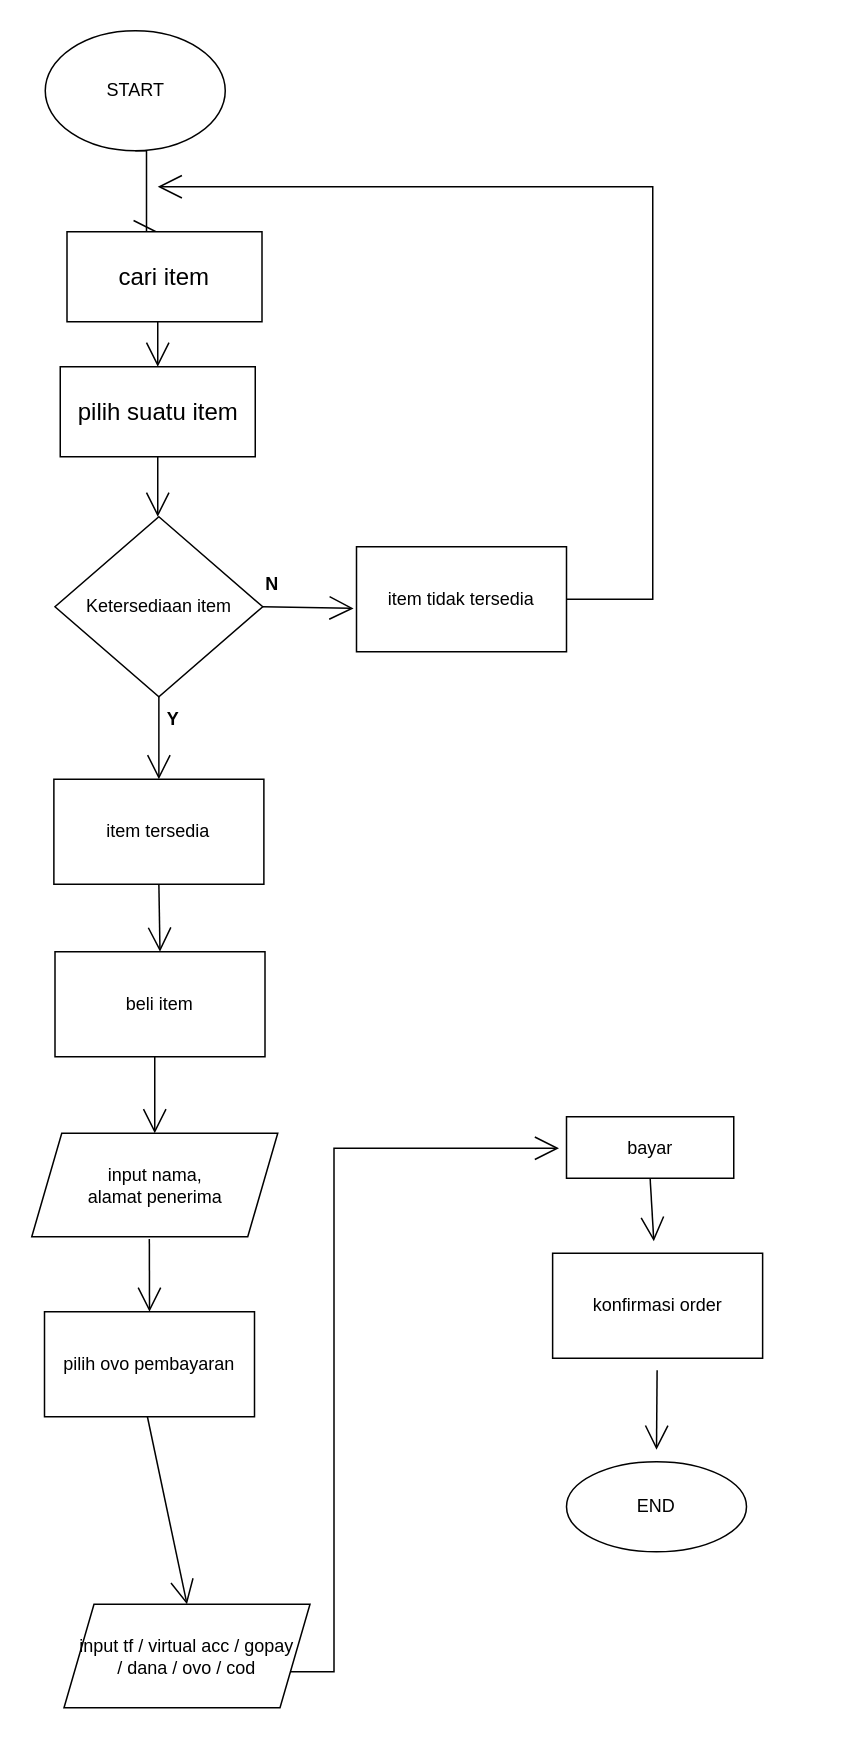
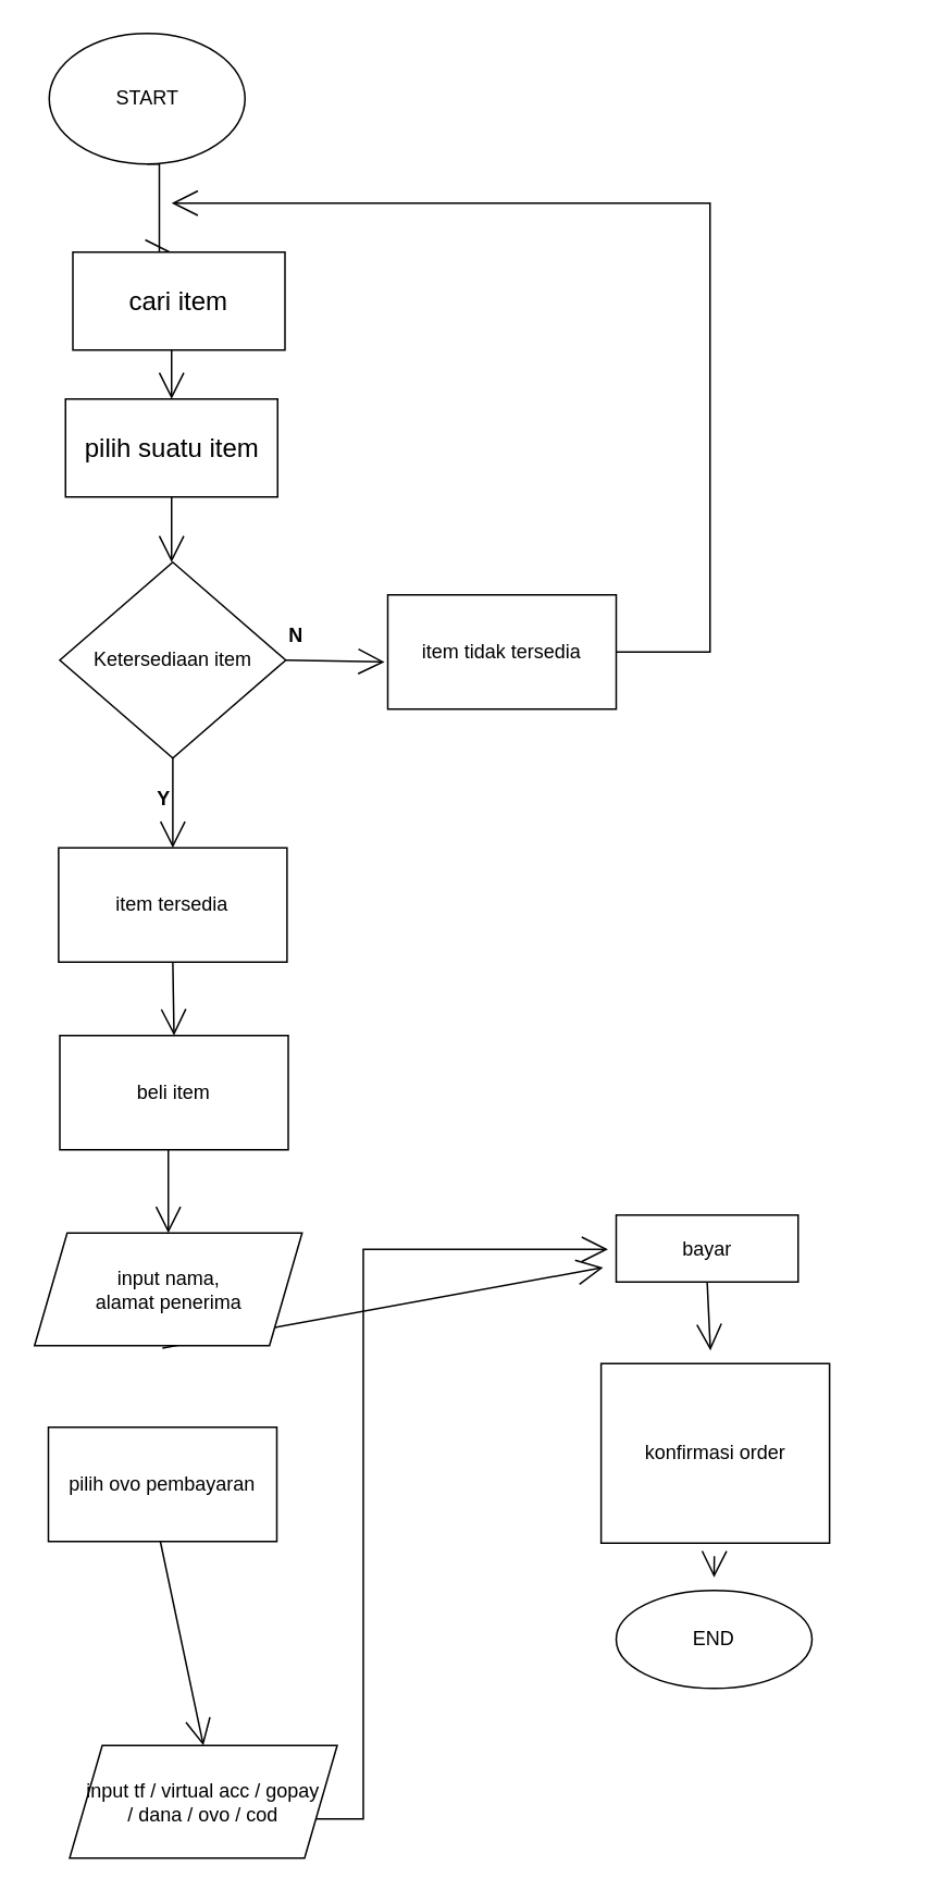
  <mxCell id="0" />
  <mxCell id="1" parent="0" />
  <mxCell id="2" value="" style="edgeStyle=elbowEdgeStyle;rounded=0;orthogonalLoop=1;jettySize=auto;html=1;endArrow=open;startSize=14;endSize=14;sourcePerimeterSpacing=8;targetPerimeterSpacing=8;exitX=0.5;exitY=1;exitDx=0;exitDy=0;entryX=0.5;entryY=0;entryDx=0;entryDy=0;" parent="1" source="3" edge="1"><mxGeometry relative="1" as="geometry"><mxPoint x="104.5" y="154" as="targetPoint" /></mxGeometry></mxCell>
  <mxCell id="3" value="START" style="ellipse;whiteSpace=wrap;html=1;hachureGap=4;" parent="1" vertex="1"><mxGeometry x="29.5" y="20" width="120" height="80" as="geometry" /></mxCell>
  <mxCell id="4" value="" style="edgeStyle=none;curved=1;rounded=0;orthogonalLoop=1;jettySize=auto;html=1;endArrow=open;startSize=14;endSize=14;sourcePerimeterSpacing=8;targetPerimeterSpacing=8;entryX=0.5;entryY=0;entryDx=0;entryDy=0;" parent="1" edge="1"><mxGeometry relative="1" as="geometry"><mxPoint x="104.5" y="214" as="sourcePoint" /><mxPoint x="104.5" y="244" as="targetPoint" /></mxGeometry></mxCell>
  <mxCell id="5" value="" style="edgeStyle=none;curved=1;rounded=0;orthogonalLoop=1;jettySize=auto;html=1;endArrow=open;startSize=14;endSize=14;sourcePerimeterSpacing=8;targetPerimeterSpacing=8;exitX=0.5;exitY=1;exitDx=0;exitDy=0;entryX=0.5;entryY=0;entryDx=0;entryDy=0;" parent="1" edge="1"><mxGeometry relative="1" as="geometry"><mxPoint x="104.5" y="304" as="sourcePoint" /><mxPoint x="104.5" y="344" as="targetPoint" /></mxGeometry></mxCell>
  <mxCell id="6" value="" style="edgeStyle=none;curved=1;rounded=0;orthogonalLoop=1;jettySize=auto;html=1;endArrow=open;startSize=14;endSize=14;sourcePerimeterSpacing=8;targetPerimeterSpacing=8;entryX=-0.014;entryY=0.587;entryDx=0;entryDy=0;entryPerimeter=0;exitX=1;exitY=0.5;exitDx=0;exitDy=0;" parent="1" source="8" target="10" edge="1"><mxGeometry relative="1" as="geometry" /></mxCell>
  <mxCell id="7" style="edgeStyle=none;curved=1;rounded=0;orthogonalLoop=1;jettySize=auto;html=1;exitX=0.5;exitY=1;exitDx=0;exitDy=0;entryX=0.5;entryY=0;entryDx=0;entryDy=0;fontSize=12;endArrow=open;startSize=14;endSize=14;sourcePerimeterSpacing=8;targetPerimeterSpacing=8;" edge="1" parent="1" source="8" target="21"><mxGeometry relative="1" as="geometry" /></mxCell>
  <mxCell id="8" value="Ketersediaan item" style="rhombus;whiteSpace=wrap;html=1;hachureGap=4;" parent="1" vertex="1"><mxGeometry x="36" y="344" width="138.5" height="120" as="geometry" /></mxCell>
  <mxCell id="9" style="edgeStyle=elbowEdgeStyle;rounded=0;orthogonalLoop=1;jettySize=auto;html=1;endArrow=open;startSize=14;endSize=14;sourcePerimeterSpacing=8;targetPerimeterSpacing=8;" parent="1" edge="1"><mxGeometry relative="1" as="geometry"><mxPoint x="104.5" y="124" as="targetPoint" /><Array as="points"><mxPoint x="434.5" y="264" /><mxPoint x="554.5" y="594" /></Array><mxPoint x="374.5" y="399" as="sourcePoint" /></mxGeometry></mxCell>
  <mxCell id="10" value="item tidak tersedia" style="rounded=0;whiteSpace=wrap;html=1;hachureGap=4;" parent="1" vertex="1"><mxGeometry x="237" y="364" width="140" height="70" as="geometry" /></mxCell>
- <mxCell id="11" style="edgeStyle=none;curved=1;rounded=0;orthogonalLoop=1;jettySize=auto;html=1;fontSize=12;endArrow=open;startSize=14;endSize=14;sourcePerimeterSpacing=8;targetPerimeterSpacing=8;entryX=0.5;entryY=0;entryDx=0;entryDy=0;exitX=0.478;exitY=1.021;exitDx=0;exitDy=0;exitPerimeter=0;" edge="1" parent="1" source="12" target="27"><mxGeometry relative="1" as="geometry" /></mxCell>
+ <mxCell id="11" style="edgeStyle=none;curved=1;rounded=0;orthogonalLoop=1;jettySize=auto;html=1;fontSize=12;endArrow=open;startSize=14;endSize=14;sourcePerimeterSpacing=8;targetPerimeterSpacing=8;exitX=0.478;exitY=1.021;exitDx=0;exitDy=0;exitPerimeter=0;" edge="1" parent="1" source="12" target="29"><mxGeometry relative="1" as="geometry" /></mxCell>
  <mxCell id="12" value="&lt;div&gt;input nama, &lt;br&gt;&lt;/div&gt;&lt;div&gt;alamat penerima&lt;/div&gt;" style="shape=parallelogram;perimeter=parallelogramPerimeter;whiteSpace=wrap;html=1;fixedSize=1;hachureGap=4;" parent="1" vertex="1"><mxGeometry x="20.5" y="755" width="164" height="69" as="geometry" /></mxCell>
  <mxCell id="13" value="" style="edgeStyle=elbowEdgeStyle;rounded=0;orthogonalLoop=1;jettySize=auto;html=1;endArrow=open;startSize=14;endSize=14;sourcePerimeterSpacing=8;targetPerimeterSpacing=8;" parent="1" edge="1"><mxGeometry relative="1" as="geometry"><mxPoint x="92" y="1114" as="sourcePoint" /><mxPoint x="372" y="765" as="targetPoint" /><Array as="points"><mxPoint x="222" y="1084" /><mxPoint x="242" y="1144" /><mxPoint x="282" y="884" /></Array></mxGeometry></mxCell>
  <mxCell id="14" value="END" style="ellipse;whiteSpace=wrap;html=1;hachureGap=4;" parent="1" vertex="1"><mxGeometry x="377" y="974" width="120" height="60" as="geometry" /></mxCell>
  <mxCell id="15" value="&lt;b&gt;N&lt;/b&gt;" style="text;html=1;strokeColor=none;fillColor=none;align=center;verticalAlign=middle;whiteSpace=wrap;rounded=0;hachureGap=4;" parent="1" vertex="1"><mxGeometry x="94.5" y="534" width="40" height="30" as="geometry" /></mxCell>
- <mxCell id="16" value="&lt;font style=&quot;font-size: 12px;&quot;&gt;&lt;b&gt;Y&lt;/b&gt;&lt;/font&gt;" style="text;html=1;strokeColor=none;fillColor=none;align=center;verticalAlign=middle;whiteSpace=wrap;rounded=0;hachureGap=4;" parent="1" vertex="1"><mxGeometry x="94.5" y="464" width="40" height="30" as="geometry" /></mxCell>
+ <mxCell id="16" value="&lt;font style=&quot;font-size: 12px;&quot;&gt;&lt;b&gt;Y&lt;/b&gt;&lt;/font&gt;" style="text;html=1;strokeColor=none;fillColor=none;align=center;verticalAlign=middle;whiteSpace=wrap;rounded=0;hachureGap=4;" parent="1" vertex="1"><mxGeometry x="79.5" y="474" width="40" height="30" as="geometry" /></mxCell>
  <mxCell id="17" value="&lt;b&gt;N&lt;/b&gt;" style="text;html=1;strokeColor=none;fillColor=none;align=center;verticalAlign=middle;whiteSpace=wrap;rounded=0;hachureGap=4;" parent="1" vertex="1"><mxGeometry x="160.5" y="374" width="40" height="30" as="geometry" /></mxCell>
  <mxCell id="18" value="cari item" style="rounded=0;whiteSpace=wrap;html=1;fontSize=16;" vertex="1" parent="1"><mxGeometry x="44" y="154" width="130" height="60" as="geometry" /></mxCell>
  <mxCell id="19" value="pilih suatu item" style="rounded=0;whiteSpace=wrap;html=1;fontSize=16;" vertex="1" parent="1"><mxGeometry x="39.5" y="244" width="130" height="60" as="geometry" /></mxCell>
  <mxCell id="20" style="edgeStyle=none;curved=1;rounded=0;orthogonalLoop=1;jettySize=auto;html=1;entryX=0.5;entryY=0;entryDx=0;entryDy=0;fontSize=12;endArrow=open;startSize=14;endSize=14;sourcePerimeterSpacing=8;targetPerimeterSpacing=8;exitX=0.5;exitY=1;exitDx=0;exitDy=0;" edge="1" parent="1" source="21" target="23"><mxGeometry relative="1" as="geometry" /></mxCell>
  <mxCell id="21" value="item tersedia" style="rounded=0;whiteSpace=wrap;html=1;hachureGap=4;" vertex="1" parent="1"><mxGeometry x="35.25" y="519" width="140" height="70" as="geometry" /></mxCell>
  <mxCell id="22" style="edgeStyle=none;curved=1;rounded=0;orthogonalLoop=1;jettySize=auto;html=1;entryX=0.5;entryY=0;entryDx=0;entryDy=0;fontSize=12;endArrow=open;startSize=14;endSize=14;sourcePerimeterSpacing=8;targetPerimeterSpacing=8;" edge="1" parent="1" target="12"><mxGeometry relative="1" as="geometry"><mxPoint x="102.5" y="694" as="sourcePoint" /></mxGeometry></mxCell>
  <mxCell id="23" value="beli item" style="rounded=0;whiteSpace=wrap;html=1;hachureGap=4;" vertex="1" parent="1"><mxGeometry x="36" y="634" width="140" height="70" as="geometry" /></mxCell>
  <mxCell id="24" style="edgeStyle=none;curved=1;rounded=0;orthogonalLoop=1;jettySize=auto;html=1;fontSize=12;endArrow=open;startSize=14;endSize=14;sourcePerimeterSpacing=8;targetPerimeterSpacing=8;" edge="1" parent="1" source="25"><mxGeometry relative="1" as="geometry"><mxPoint x="94" y="1114" as="targetPoint" /></mxGeometry></mxCell>
  <mxCell id="25" value="&lt;div&gt;input tf / virtual acc / gopay&lt;/div&gt;&lt;div&gt;/ dana / ovo / cod&lt;br&gt;&lt;/div&gt;" style="shape=parallelogram;perimeter=parallelogramPerimeter;whiteSpace=wrap;html=1;fixedSize=1;hachureGap=4;" vertex="1" parent="1"><mxGeometry x="42" y="1069" width="164" height="69" as="geometry" /></mxCell>
  <mxCell id="26" style="edgeStyle=none;curved=1;rounded=0;orthogonalLoop=1;jettySize=auto;html=1;entryX=0.5;entryY=0;entryDx=0;entryDy=0;fontSize=12;endArrow=open;startSize=14;endSize=14;sourcePerimeterSpacing=8;targetPerimeterSpacing=8;" edge="1" parent="1" target="25"><mxGeometry relative="1" as="geometry"><mxPoint x="95.5" y="934" as="sourcePoint" /></mxGeometry></mxCell>
  <mxCell id="27" value="pilih ovo pembayaran" style="rounded=0;whiteSpace=wrap;html=1;hachureGap=4;" vertex="1" parent="1"><mxGeometry x="29" y="874" width="140" height="70" as="geometry" /></mxCell>
  <mxCell id="28" style="edgeStyle=none;curved=1;rounded=0;orthogonalLoop=1;jettySize=auto;html=1;fontSize=12;endArrow=open;startSize=14;endSize=14;sourcePerimeterSpacing=8;targetPerimeterSpacing=8;exitX=0.5;exitY=1;exitDx=0;exitDy=0;" edge="1" parent="1" source="29" target="31"><mxGeometry relative="1" as="geometry" /></mxCell>
  <mxCell id="29" value="bayar" style="rounded=0;whiteSpace=wrap;html=1;hachureGap=4;" vertex="1" parent="1"><mxGeometry x="377" y="744" width="111.5" height="41" as="geometry" /></mxCell>
  <mxCell id="30" style="edgeStyle=none;curved=1;rounded=0;orthogonalLoop=1;jettySize=auto;html=1;fontSize=12;endArrow=open;startSize=14;endSize=14;sourcePerimeterSpacing=8;targetPerimeterSpacing=8;" edge="1" parent="1" source="31" target="14"><mxGeometry relative="1" as="geometry" /></mxCell>
- <mxCell id="31" value="konfirmasi order" style="rounded=0;whiteSpace=wrap;html=1;hachureGap=4;" vertex="1" parent="1"><mxGeometry x="367.75" y="835" width="140" height="70" as="geometry" /></mxCell>
+ <mxCell id="31" value="konfirmasi order" style="rounded=0;whiteSpace=wrap;html=1;hachureGap=4;" vertex="1" parent="1"><mxGeometry x="367.75" y="835" width="140" height="110" as="geometry" /></mxCell>
